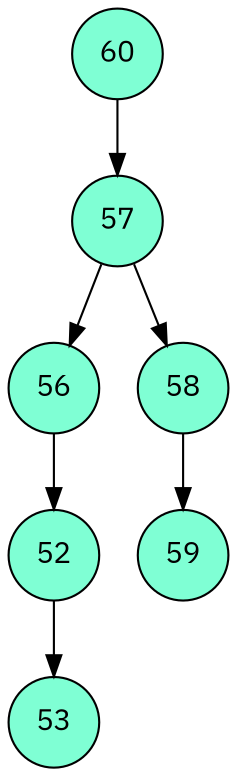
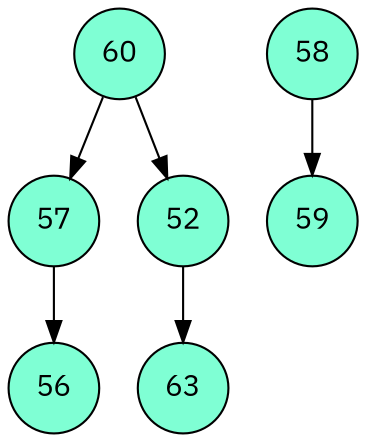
  digraph {
    fontname="IBM Plex Sans"
    node [fillcolor=aquamarine fontname="IBM Plex Sans" shape=circle style=filled]
    edge [fontname="IBM Plex Sans"]
    n1 [label=60]
    n2 [label=57]
    n3 [label=52]
    n4 [label=56]
    n5 [label=58]
-   n6 [label=53]
+   n6 [label=63]
    n7 [label=59]
    n1 -> n2
-   n4 -> n3
+   n1 -> n3
    n2 -> n4
-   n2 -> n5
    n3 -> n6
    n5 -> n7
  }
